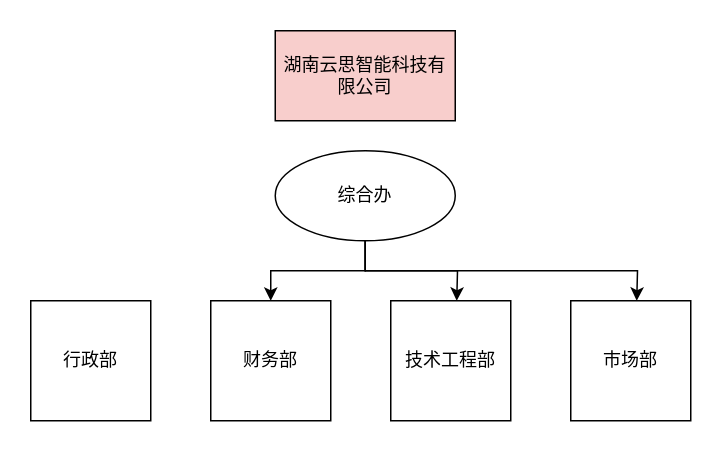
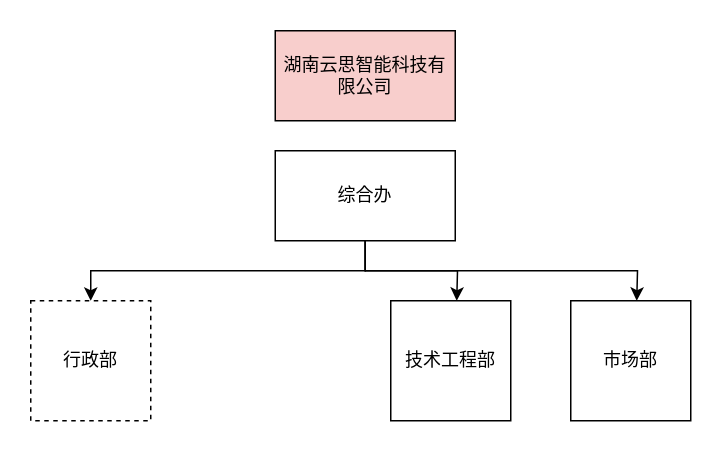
  <mxCell id="0" />
  <mxCell id="1" parent="0" />
  <mxCell id="2" value="湖南云思智能科技有限公司" style="rounded=0;whiteSpace=wrap;html=1;fillColor=#f8cecc;" vertex="1" parent="1"><mxGeometry x="183" y="20" width="120" height="60" as="geometry" /></mxCell>
- <mxCell id="3" value="综合办" style="ellipse;whiteSpace=wrap;html=1;" vertex="1" parent="1"><mxGeometry x="183" y="100" width="120" height="60" as="geometry" /></mxCell>
+ <mxCell id="3" value="综合办" style="rounded=0;whiteSpace=wrap;html=1;" vertex="1" parent="1"><mxGeometry x="183" y="100" width="120" height="60" as="geometry" /></mxCell>
  <mxCell id="4" value="技术工程部" style="whiteSpace=wrap;html=1;aspect=fixed;" vertex="1" parent="1"><mxGeometry x="260" y="200" width="80" height="80" as="geometry" /></mxCell>
- <mxCell id="5" value="财务部" style="whiteSpace=wrap;html=1;aspect=fixed;" vertex="1" parent="1"><mxGeometry x="140" y="200" width="80" height="80" as="geometry" /></mxCell>
- <mxCell id="6" value="行政部" style="whiteSpace=wrap;html=1;aspect=fixed;" vertex="1" parent="1"><mxGeometry x="20" y="200" width="80" height="80" as="geometry" /></mxCell>
- <mxCell id="8" value="" style="endArrow=classic;html=1;rounded=0;entryX=0.5;entryY=0;entryDx=0;entryDy=0;edgeStyle=orthogonalEdgeStyle;exitX=0.5;exitY=1;exitDx=0;exitDy=0;" edge="1" parent="1" source="3" target="5"><mxGeometry width="50" height="50" relative="1" as="geometry"><mxPoint x="194" y="170" as="sourcePoint" /><mxPoint x="73" y="210" as="targetPoint" /></mxGeometry></mxCell>
+ <mxCell id="6" value="行政部" style="whiteSpace=wrap;html=1;aspect=fixed;dashed=1;" vertex="1" parent="1"><mxGeometry x="20" y="200" width="80" height="80" as="geometry" /></mxCell>
+ <mxCell id="7" value="" style="endArrow=classic;html=1;rounded=0;entryX=0.5;entryY=0;entryDx=0;entryDy=0;edgeStyle=orthogonalEdgeStyle;exitX=0.5;exitY=1;exitDx=0;exitDy=0;" edge="1" parent="1" source="3" target="6"><mxGeometry width="50" height="50" relative="1" as="geometry"><mxPoint x="184" y="155" as="sourcePoint" /><mxPoint x="234" y="105" as="targetPoint" /></mxGeometry></mxCell>
  <mxCell id="9" value="" style="endArrow=classic;html=1;rounded=0;entryX=0.5;entryY=0;entryDx=0;entryDy=0;edgeStyle=orthogonalEdgeStyle;exitX=0.5;exitY=1;exitDx=0;exitDy=0;" edge="1" parent="1" source="3"><mxGeometry width="50" height="50" relative="1" as="geometry"><mxPoint x="415" y="150" as="sourcePoint" /><mxPoint x="304" y="200" as="targetPoint" /></mxGeometry></mxCell>
  <mxCell id="10" value="市场部" style="whiteSpace=wrap;html=1;aspect=fixed;" vertex="1" parent="1"><mxGeometry x="380" y="200" width="80" height="80" as="geometry" /></mxCell>
  <mxCell id="11" value="" style="endArrow=classic;html=1;rounded=0;entryX=0.5;entryY=0;entryDx=0;entryDy=0;edgeStyle=orthogonalEdgeStyle;exitX=0.5;exitY=1;exitDx=0;exitDy=0;" edge="1" parent="1" source="3"><mxGeometry width="50" height="50" relative="1" as="geometry"><mxPoint x="294" y="150" as="sourcePoint" /><mxPoint x="424" y="200" as="targetPoint" /></mxGeometry></mxCell>
